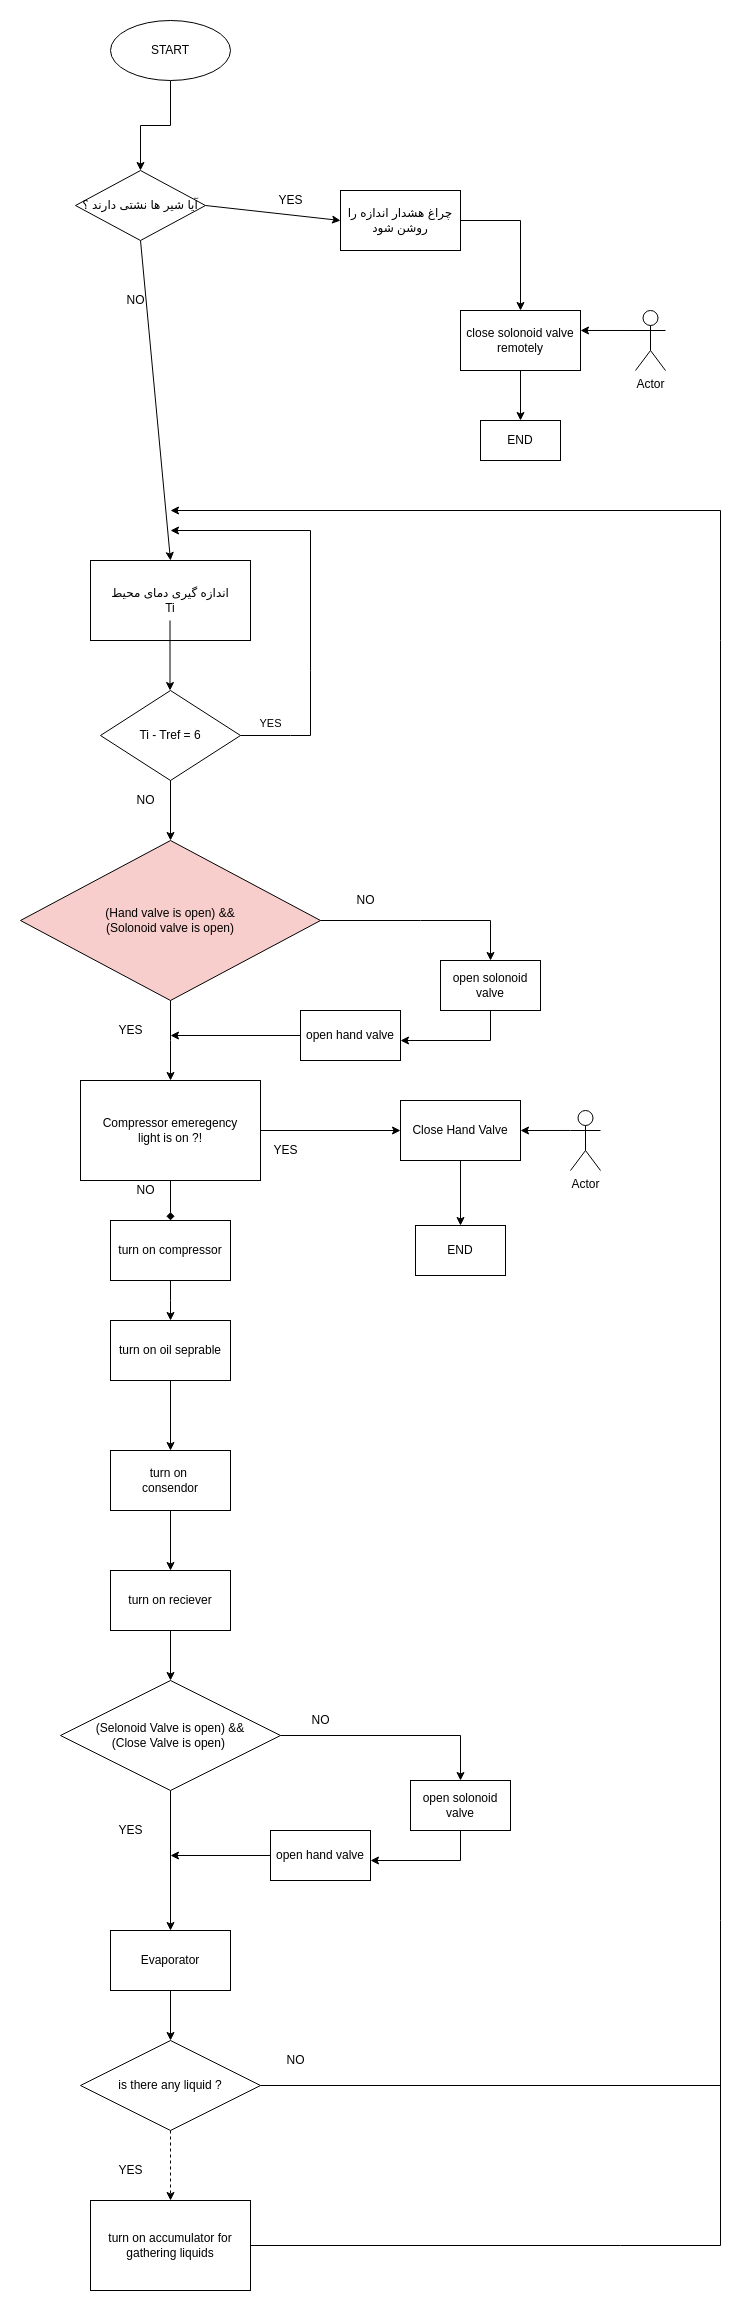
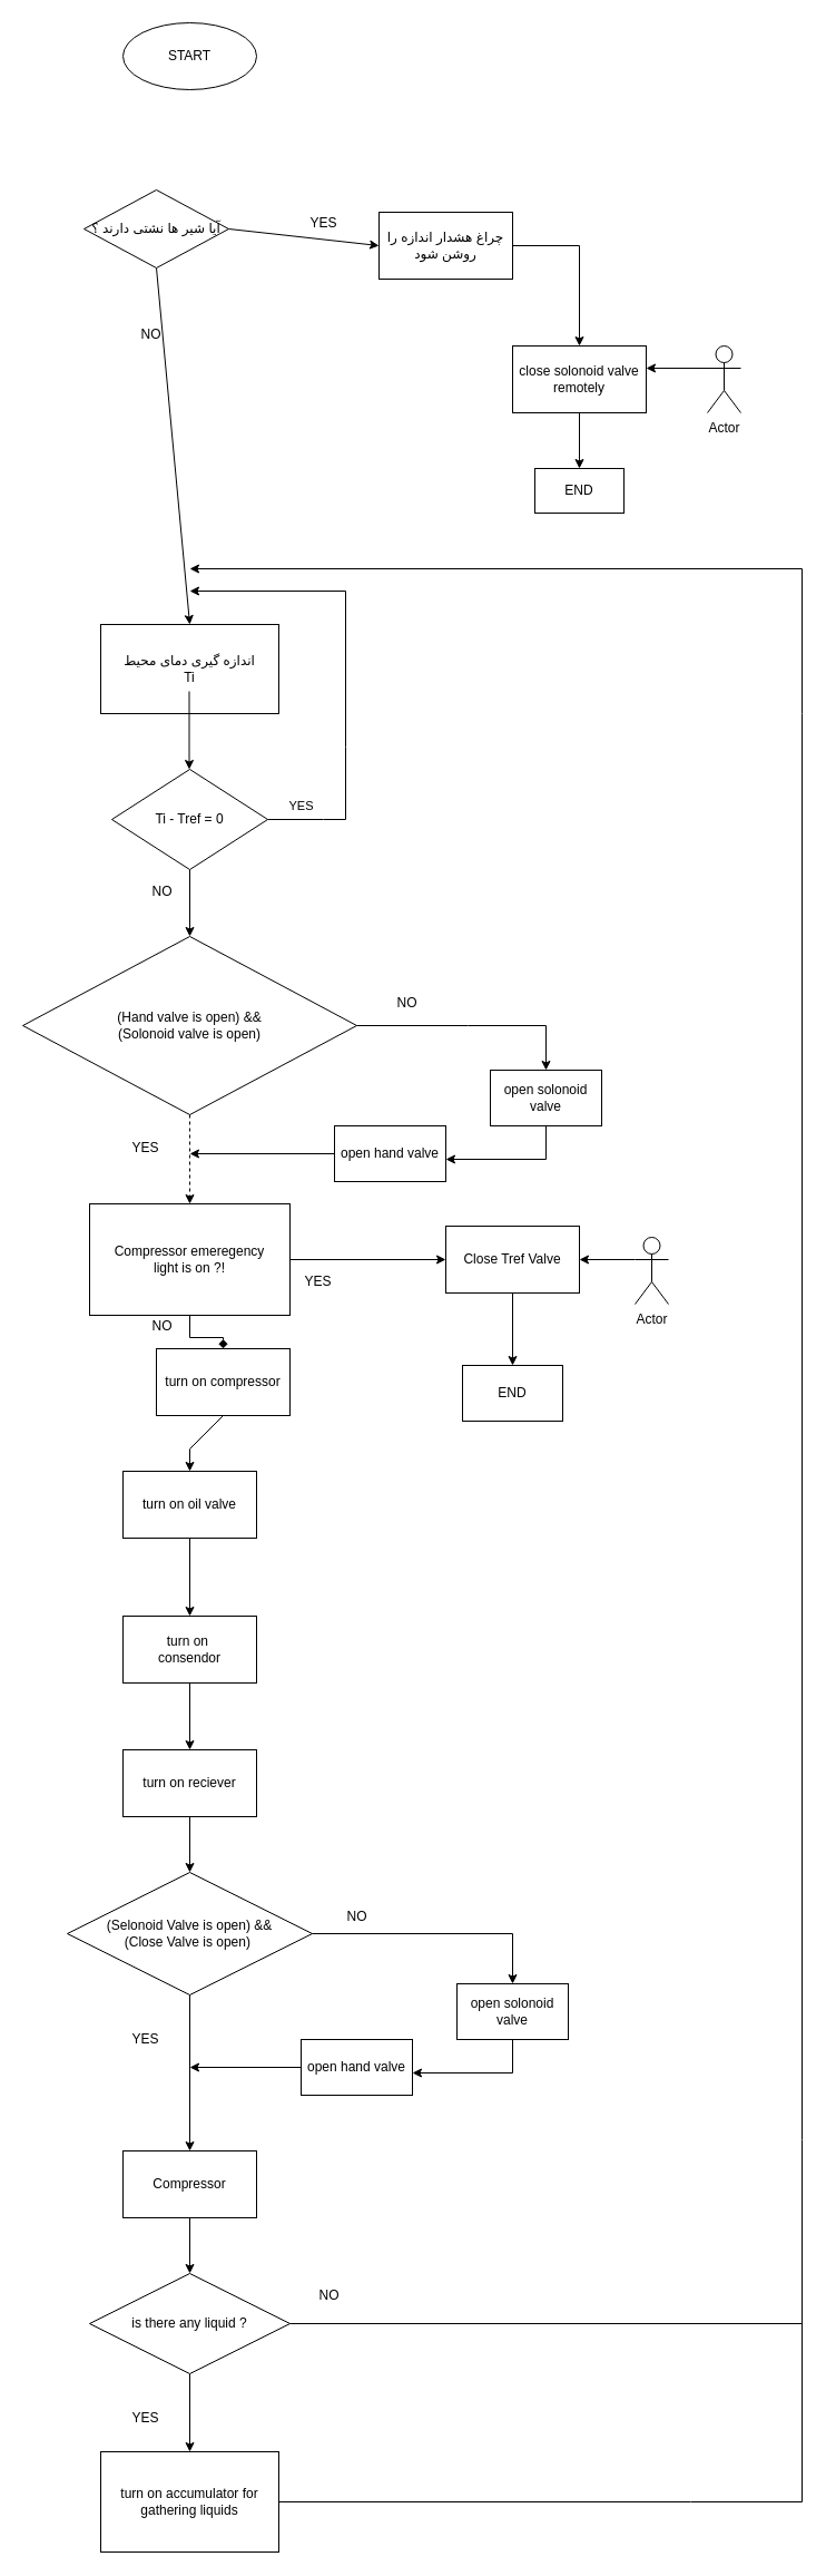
  <mxCell id="0" />
  <mxCell id="1" parent="0" />
- <mxCell id="2" value="" style="edgeStyle=orthogonalEdgeStyle;rounded=0;orthogonalLoop=1;jettySize=auto;html=1;" edge="1" parent="1" source="3" target="56"><mxGeometry relative="1" as="geometry" /></mxCell>
  <mxCell id="3" value="START" style="ellipse;whiteSpace=wrap;html=1;" parent="1" vertex="1"><mxGeometry x="110" y="20" width="120" height="60" as="geometry" /></mxCell>
  <mxCell id="4" value="" style="endArrow=classic;html=1;rounded=0;entryX=0.5;entryY=0;entryDx=0;entryDy=0;exitX=0.5;exitY=1;exitDx=0;exitDy=0;" parent="1" target="5" edge="1" source="56"><mxGeometry width="50" height="50" relative="1" as="geometry"><mxPoint x="169.5" y="480" as="sourcePoint" /><mxPoint x="170" y="540" as="targetPoint" /></mxGeometry></mxCell>
  <mxCell id="5" value="اندازه گیری دمای محیط&lt;br&gt;Ti" style="rounded=0;whiteSpace=wrap;html=1;" parent="1" vertex="1"><mxGeometry x="90" y="560" width="160" height="80" as="geometry" /></mxCell>
  <mxCell id="6" value="" style="endArrow=classic;html=1;rounded=0;" parent="1" edge="1"><mxGeometry width="50" height="50" relative="1" as="geometry"><mxPoint x="169.5" y="620" as="sourcePoint" /><mxPoint x="169.5" y="690" as="targetPoint" /></mxGeometry></mxCell>
- <mxCell id="7" value="Ti - Tref = 6" style="rhombus;whiteSpace=wrap;html=1;" parent="1" vertex="1"><mxGeometry x="100" y="690" width="140" height="90" as="geometry" /></mxCell>
+ <mxCell id="7" value="Ti - Tref = 0" style="rhombus;whiteSpace=wrap;html=1;" parent="1" vertex="1"><mxGeometry x="100" y="690" width="140" height="90" as="geometry" /></mxCell>
  <mxCell id="8" value="YES" style="endArrow=classic;html=1;rounded=0;exitX=1;exitY=0.5;exitDx=0;exitDy=0;labelPosition=center;verticalLabelPosition=bottom;align=center;verticalAlign=top;" parent="1" source="7" edge="1"><mxGeometry x="-0.855" y="25" width="50" height="50" relative="1" as="geometry"><mxPoint x="280" y="720" as="sourcePoint" /><mxPoint x="170" y="530" as="targetPoint" /><Array as="points"><mxPoint x="290" y="735" /><mxPoint x="310" y="735" /><mxPoint x="310" y="670" /><mxPoint x="310" y="530" /></Array><mxPoint as="offset" /></mxGeometry></mxCell>
  <mxCell id="9" value="" style="endArrow=classic;html=1;rounded=0;exitX=0.5;exitY=1;exitDx=0;exitDy=0;" parent="1" source="7" edge="1"><mxGeometry width="50" height="50" relative="1" as="geometry"><mxPoint x="190" y="820" as="sourcePoint" /><mxPoint x="170" y="840" as="targetPoint" /></mxGeometry></mxCell>
- <mxCell id="10" value="(Hand valve is open) &amp;amp;&amp;amp;&lt;br&gt;(Solonoid valve is open)" style="rhombus;whiteSpace=wrap;html=1;fillColor=#f8cecc;" parent="1" vertex="1"><mxGeometry x="20" y="840" width="300" height="160" as="geometry" /></mxCell>
- <mxCell id="11" value="" style="endArrow=classic;html=1;rounded=0;exitX=0.5;exitY=1;exitDx=0;exitDy=0;entryX=0.5;entryY=0;entryDx=0;entryDy=0;" parent="1" source="10" edge="1" target="47"><mxGeometry width="50" height="50" relative="1" as="geometry"><mxPoint x="210" y="950" as="sourcePoint" /><mxPoint x="170" y="1080" as="targetPoint" /><Array as="points"><mxPoint x="170" y="1040" /></Array></mxGeometry></mxCell>
+ <mxCell id="10" value="(Hand valve is open) &amp;amp;&amp;amp;&lt;br&gt;(Solonoid valve is open)" style="rhombus;whiteSpace=wrap;html=1;" parent="1" vertex="1"><mxGeometry x="20" y="840" width="300" height="160" as="geometry" /></mxCell>
+ <mxCell id="11" value="" style="endArrow=classic;html=1;rounded=0;exitX=0.5;exitY=1;exitDx=0;exitDy=0;entryX=0.5;entryY=0;entryDx=0;entryDy=0;dashed=1;" parent="1" source="10" edge="1" target="47"><mxGeometry width="50" height="50" relative="1" as="geometry"><mxPoint x="210" y="950" as="sourcePoint" /><mxPoint x="170" y="1080" as="targetPoint" /><Array as="points"><mxPoint x="170" y="1040" /></Array></mxGeometry></mxCell>
  <mxCell id="12" value="" style="endArrow=classic;html=1;rounded=0;exitX=1;exitY=0.5;exitDx=0;exitDy=0;" parent="1" source="10" edge="1"><mxGeometry width="50" height="50" relative="1" as="geometry"><mxPoint x="370" y="945" as="sourcePoint" /><mxPoint x="490" y="960" as="targetPoint" /><Array as="points"><mxPoint x="420" y="920" /><mxPoint x="490" y="920" /></Array></mxGeometry></mxCell>
- <mxCell id="13" value="turn on compressor" style="rounded=0;whiteSpace=wrap;html=1;" parent="1" vertex="1"><mxGeometry x="110" y="1220" width="120" height="60" as="geometry" /></mxCell>
+ <mxCell id="13" value="turn on compressor" style="rounded=0;whiteSpace=wrap;html=1;" parent="1" vertex="1"><mxGeometry x="140" y="1210" width="120" height="60" as="geometry" /></mxCell>
  <mxCell id="14" value="" style="endArrow=classic;html=1;rounded=0;exitX=0.5;exitY=1;exitDx=0;exitDy=0;" parent="1" source="13" edge="1"><mxGeometry width="50" height="50" relative="1" as="geometry"><mxPoint x="230" y="1320" as="sourcePoint" /><mxPoint x="170" y="1320" as="targetPoint" /><Array as="points"><mxPoint x="170" y="1300" /></Array></mxGeometry></mxCell>
- <mxCell id="15" value="turn on oil seprable" style="rounded=0;whiteSpace=wrap;html=1;" parent="1" vertex="1"><mxGeometry x="110" y="1320" width="120" height="60" as="geometry" /></mxCell>
+ <mxCell id="15" value="turn on oil valve" style="rounded=0;whiteSpace=wrap;html=1;" parent="1" vertex="1"><mxGeometry x="110" y="1320" width="120" height="60" as="geometry" /></mxCell>
  <mxCell id="16" value="" style="endArrow=classic;html=1;rounded=0;exitX=0.5;exitY=1;exitDx=0;exitDy=0;" parent="1" source="15" edge="1"><mxGeometry width="50" height="50" relative="1" as="geometry"><mxPoint x="270" y="1260" as="sourcePoint" /><mxPoint x="170" y="1450" as="targetPoint" /></mxGeometry></mxCell>
  <mxCell id="17" value="turn on&amp;nbsp;&lt;br&gt;consendor" style="rounded=0;whiteSpace=wrap;html=1;" parent="1" vertex="1"><mxGeometry x="110" y="1450" width="120" height="60" as="geometry" /></mxCell>
  <mxCell id="18" value="" style="endArrow=classic;html=1;rounded=0;exitX=0.5;exitY=1;exitDx=0;exitDy=0;" parent="1" source="17" edge="1"><mxGeometry width="50" height="50" relative="1" as="geometry"><mxPoint x="270" y="1300" as="sourcePoint" /><mxPoint x="170" y="1570" as="targetPoint" /></mxGeometry></mxCell>
  <mxCell id="19" value="turn on reciever" style="rounded=0;whiteSpace=wrap;html=1;" parent="1" vertex="1"><mxGeometry x="110" y="1570" width="120" height="60" as="geometry" /></mxCell>
  <mxCell id="20" value="" style="endArrow=classic;html=1;rounded=0;exitX=0.5;exitY=1;exitDx=0;exitDy=0;" parent="1" source="19" edge="1"><mxGeometry width="50" height="50" relative="1" as="geometry"><mxPoint x="150" y="1730" as="sourcePoint" /><mxPoint x="170" y="1680" as="targetPoint" /></mxGeometry></mxCell>
  <mxCell id="21" value="(Selonoid Valve is open) &amp;amp;&amp;amp;&lt;br&gt;(Close Valve is open)&amp;nbsp;" style="rhombus;whiteSpace=wrap;html=1;" parent="1" vertex="1"><mxGeometry x="60" y="1680" width="220" height="110" as="geometry" /></mxCell>
  <mxCell id="22" value="open solonoid valve" style="rounded=0;whiteSpace=wrap;html=1;" parent="1" vertex="1"><mxGeometry x="440" y="960" width="100" height="50" as="geometry" /></mxCell>
  <mxCell id="23" value="" style="endArrow=classic;html=1;rounded=0;exitX=0.5;exitY=1;exitDx=0;exitDy=0;" parent="1" source="22" edge="1"><mxGeometry width="50" height="50" relative="1" as="geometry"><mxPoint x="490" y="1020" as="sourcePoint" /><mxPoint x="400" y="1040" as="targetPoint" /><Array as="points"><mxPoint x="490" y="1040" /></Array></mxGeometry></mxCell>
  <mxCell id="24" value="open hand valve" style="rounded=0;whiteSpace=wrap;html=1;" parent="1" vertex="1"><mxGeometry x="300" y="1010" width="100" height="50" as="geometry" /></mxCell>
  <mxCell id="25" value="" style="endArrow=classic;html=1;rounded=0;exitX=0;exitY=0.5;exitDx=0;exitDy=0;" parent="1" source="24" edge="1"><mxGeometry width="50" height="50" relative="1" as="geometry"><mxPoint x="270" y="1040" as="sourcePoint" /><mxPoint x="170" y="1035" as="targetPoint" /></mxGeometry></mxCell>
  <mxCell id="26" value="" style="endArrow=classic;html=1;rounded=0;exitX=1;exitY=0.5;exitDx=0;exitDy=0;" parent="1" source="21" edge="1"><mxGeometry width="50" height="50" relative="1" as="geometry"><mxPoint x="290" y="1740" as="sourcePoint" /><mxPoint x="460" y="1780" as="targetPoint" /><Array as="points"><mxPoint x="460" y="1735" /></Array></mxGeometry></mxCell>
  <mxCell id="27" value="open solonoid valve" style="rounded=0;whiteSpace=wrap;html=1;" parent="1" vertex="1"><mxGeometry x="410" y="1780" width="100" height="50" as="geometry" /></mxCell>
  <mxCell id="28" value="" style="endArrow=classic;html=1;rounded=0;exitX=0.5;exitY=1;exitDx=0;exitDy=0;" parent="1" source="27" edge="1"><mxGeometry width="50" height="50" relative="1" as="geometry"><mxPoint x="460" y="1840" as="sourcePoint" /><mxPoint x="370" y="1860" as="targetPoint" /><Array as="points"><mxPoint x="460" y="1860" /></Array></mxGeometry></mxCell>
  <mxCell id="29" value="open hand valve" style="rounded=0;whiteSpace=wrap;html=1;" parent="1" vertex="1"><mxGeometry x="270" y="1830" width="100" height="50" as="geometry" /></mxCell>
  <mxCell id="30" value="NO" style="text;html=1;align=center;verticalAlign=middle;resizable=0;points=[];autosize=1;strokeColor=none;fillColor=none;" parent="1" vertex="1"><mxGeometry x="305" y="1710" width="30" height="20" as="geometry" /></mxCell>
  <mxCell id="31" value="YES" style="text;html=1;align=center;verticalAlign=middle;resizable=0;points=[];autosize=1;strokeColor=none;fillColor=none;" parent="1" vertex="1"><mxGeometry x="110" y="1820" width="40" height="20" as="geometry" /></mxCell>
  <mxCell id="32" value="" style="endArrow=classic;html=1;rounded=0;exitX=0.5;exitY=1;exitDx=0;exitDy=0;" parent="1" source="21" edge="1"><mxGeometry width="50" height="50" relative="1" as="geometry"><mxPoint x="170" y="1870" as="sourcePoint" /><mxPoint x="170" y="1930" as="targetPoint" /></mxGeometry></mxCell>
  <mxCell id="33" value="" style="endArrow=classic;html=1;rounded=0;exitX=0;exitY=0.5;exitDx=0;exitDy=0;" parent="1" source="29" edge="1"><mxGeometry width="50" height="50" relative="1" as="geometry"><mxPoint x="200" y="1900" as="sourcePoint" /><mxPoint x="170" y="1855" as="targetPoint" /></mxGeometry></mxCell>
- <mxCell id="34" value="Evaporator" style="rounded=0;whiteSpace=wrap;html=1;" parent="1" vertex="1"><mxGeometry x="110" y="1930" width="120" height="60" as="geometry" /></mxCell>
+ <mxCell id="34" value="Compressor" style="rounded=0;whiteSpace=wrap;html=1;" parent="1" vertex="1"><mxGeometry x="110" y="1930" width="120" height="60" as="geometry" /></mxCell>
  <mxCell id="35" value="" style="endArrow=classic;html=1;rounded=0;exitX=0.5;exitY=1;exitDx=0;exitDy=0;" parent="1" source="34" edge="1"><mxGeometry width="50" height="50" relative="1" as="geometry"><mxPoint x="140" y="2070" as="sourcePoint" /><mxPoint x="170" y="2040" as="targetPoint" /></mxGeometry></mxCell>
- <mxCell id="36" value="" style="edgeStyle=orthogonalEdgeStyle;rounded=0;orthogonalLoop=1;jettySize=auto;html=1;dashed=1;" parent="1" source="37" target="38" edge="1"><mxGeometry relative="1" as="geometry" /></mxCell>
+ <mxCell id="36" value="" style="edgeStyle=orthogonalEdgeStyle;rounded=0;orthogonalLoop=1;jettySize=auto;html=1;" parent="1" source="37" target="38" edge="1"><mxGeometry relative="1" as="geometry" /></mxCell>
  <mxCell id="37" value="is there any liquid ?" style="rhombus;whiteSpace=wrap;html=1;" parent="1" vertex="1"><mxGeometry x="80" y="2040" width="180" height="90" as="geometry" /></mxCell>
  <mxCell id="38" value="turn on accumulator for gathering liquids" style="rounded=0;whiteSpace=wrap;html=1;" parent="1" vertex="1"><mxGeometry x="90" y="2200" width="160" height="90" as="geometry" /></mxCell>
  <mxCell id="39" value="YES" style="text;html=1;align=center;verticalAlign=middle;resizable=0;points=[];autosize=1;strokeColor=none;fillColor=none;" parent="1" vertex="1"><mxGeometry x="110" y="2160" width="40" height="20" as="geometry" /></mxCell>
  <mxCell id="40" value="" style="endArrow=classic;html=1;rounded=0;exitX=1;exitY=0.5;exitDx=0;exitDy=0;" parent="1" source="37" edge="1"><mxGeometry width="50" height="50" relative="1" as="geometry"><mxPoint x="270" y="2190" as="sourcePoint" /><mxPoint x="170" y="510" as="targetPoint" /><Array as="points"><mxPoint x="720" y="2085" /><mxPoint x="720" y="1920" /><mxPoint x="720" y="640" /><mxPoint x="720" y="510" /></Array></mxGeometry></mxCell>
  <mxCell id="41" value="NO" style="text;html=1;align=center;verticalAlign=middle;resizable=0;points=[];autosize=1;strokeColor=none;fillColor=none;" parent="1" vertex="1"><mxGeometry x="280" y="2050" width="30" height="20" as="geometry" /></mxCell>
  <mxCell id="42" value="NO&lt;br&gt;" style="text;html=1;align=center;verticalAlign=middle;resizable=0;points=[];autosize=1;strokeColor=none;fillColor=none;" parent="1" vertex="1"><mxGeometry x="130" y="790" width="30" height="20" as="geometry" /></mxCell>
  <mxCell id="43" value="NO" style="text;html=1;align=center;verticalAlign=middle;resizable=0;points=[];autosize=1;strokeColor=none;fillColor=none;" parent="1" vertex="1"><mxGeometry x="350" y="890" width="30" height="20" as="geometry" /></mxCell>
  <mxCell id="44" value="YES" style="text;html=1;align=center;verticalAlign=middle;resizable=0;points=[];autosize=1;strokeColor=none;fillColor=none;" parent="1" vertex="1"><mxGeometry x="110" y="1020" width="40" height="20" as="geometry" /></mxCell>
  <mxCell id="45" value="" style="endArrow=none;html=1;rounded=0;exitX=1;exitY=0.5;exitDx=0;exitDy=0;" edge="1" parent="1" source="38"><mxGeometry width="50" height="50" relative="1" as="geometry"><mxPoint x="380" y="2170" as="sourcePoint" /><mxPoint x="720" y="2080" as="targetPoint" /><Array as="points"><mxPoint x="620" y="2245" /><mxPoint x="720" y="2245" /></Array></mxGeometry></mxCell>
  <mxCell id="46" value="" style="edgeStyle=orthogonalEdgeStyle;rounded=0;orthogonalLoop=1;jettySize=auto;html=1;endArrow=diamond;" edge="1" parent="1" source="47" target="13"><mxGeometry relative="1" as="geometry" /></mxCell>
  <mxCell id="47" value="Compressor emeregency&lt;br&gt;&amp;nbsp;light is on ?!&amp;nbsp;" style="whiteSpace=wrap;html=1;rounded=0;" vertex="1" parent="1"><mxGeometry x="80" y="1080" width="180" height="100" as="geometry" /></mxCell>
  <mxCell id="48" value="NO&lt;br&gt;" style="text;html=1;align=center;verticalAlign=middle;resizable=0;points=[];autosize=1;strokeColor=none;fillColor=none;" vertex="1" parent="1"><mxGeometry x="130" y="1180" width="30" height="20" as="geometry" /></mxCell>
  <mxCell id="49" value="" style="endArrow=classic;html=1;rounded=0;exitX=1;exitY=0.5;exitDx=0;exitDy=0;entryX=0;entryY=0.5;entryDx=0;entryDy=0;" edge="1" parent="1" source="47" target="51"><mxGeometry width="50" height="50" relative="1" as="geometry"><mxPoint x="270" y="1124.5" as="sourcePoint" /><mxPoint x="340" y="1130" as="targetPoint" /></mxGeometry></mxCell>
  <mxCell id="50" value="" style="edgeStyle=orthogonalEdgeStyle;rounded=0;orthogonalLoop=1;jettySize=auto;html=1;" edge="1" parent="1" source="51" target="55"><mxGeometry relative="1" as="geometry" /></mxCell>
- <mxCell id="51" value="Close Hand Valve" style="whiteSpace=wrap;html=1;" vertex="1" parent="1"><mxGeometry x="400" y="1100" width="120" height="60" as="geometry" /></mxCell>
+ <mxCell id="51" value="Close Tref Valve" style="whiteSpace=wrap;html=1;" vertex="1" parent="1"><mxGeometry x="400" y="1100" width="120" height="60" as="geometry" /></mxCell>
  <mxCell id="52" value="YES" style="text;html=1;align=center;verticalAlign=middle;resizable=0;points=[];autosize=1;strokeColor=none;fillColor=none;" vertex="1" parent="1"><mxGeometry x="265" y="1140" width="40" height="20" as="geometry" /></mxCell>
  <mxCell id="53" value="Actor" style="shape=umlActor;verticalLabelPosition=bottom;verticalAlign=top;html=1;outlineConnect=0;" vertex="1" parent="1"><mxGeometry x="570" y="1110" width="30" height="60" as="geometry" /></mxCell>
  <mxCell id="54" value="" style="endArrow=classic;html=1;rounded=0;exitX=0;exitY=0.333;exitDx=0;exitDy=0;exitPerimeter=0;entryX=1;entryY=0.5;entryDx=0;entryDy=0;" edge="1" parent="1" source="53" target="51"><mxGeometry width="50" height="50" relative="1" as="geometry"><mxPoint x="250" y="1220" as="sourcePoint" /><mxPoint x="300" y="1170" as="targetPoint" /></mxGeometry></mxCell>
  <mxCell id="55" value="END" style="rounded=0;whiteSpace=wrap;html=1;" vertex="1" parent="1"><mxGeometry x="415" y="1225" width="90" height="50" as="geometry" /></mxCell>
  <mxCell id="56" value="آیا شیر ها نشتی دارند ؟" style="rhombus;whiteSpace=wrap;html=1;" vertex="1" parent="1"><mxGeometry x="75" y="170" width="130" height="70" as="geometry" /></mxCell>
  <mxCell id="57" value="" style="endArrow=classic;html=1;rounded=0;exitX=1;exitY=0.5;exitDx=0;exitDy=0;" edge="1" parent="1" source="56"><mxGeometry width="50" height="50" relative="1" as="geometry"><mxPoint x="250" y="240" as="sourcePoint" /><mxPoint x="340" y="220" as="targetPoint" /></mxGeometry></mxCell>
  <mxCell id="58" value="YES&lt;br&gt;" style="text;html=1;align=center;verticalAlign=middle;resizable=0;points=[];autosize=1;strokeColor=none;fillColor=none;" vertex="1" parent="1"><mxGeometry x="270" y="190" width="40" height="20" as="geometry" /></mxCell>
  <mxCell id="59" value="NO&lt;br&gt;" style="text;html=1;align=center;verticalAlign=middle;resizable=0;points=[];autosize=1;strokeColor=none;fillColor=none;" vertex="1" parent="1"><mxGeometry x="120" y="290" width="30" height="20" as="geometry" /></mxCell>
  <mxCell id="60" value="چراغ هشدار اندازه را روشن شود" style="rounded=0;whiteSpace=wrap;html=1;" vertex="1" parent="1"><mxGeometry x="340" y="190" width="120" height="60" as="geometry" /></mxCell>
  <mxCell id="61" value="" style="endArrow=classic;html=1;rounded=0;exitX=1;exitY=0.5;exitDx=0;exitDy=0;" edge="1" parent="1" source="60"><mxGeometry width="50" height="50" relative="1" as="geometry"><mxPoint x="500" y="210" as="sourcePoint" /><mxPoint x="520" y="310" as="targetPoint" /><Array as="points"><mxPoint x="520" y="220" /></Array></mxGeometry></mxCell>
  <mxCell id="62" value="close solonoid valve remotely" style="rounded=0;whiteSpace=wrap;html=1;" vertex="1" parent="1"><mxGeometry x="460" y="310" width="120" height="60" as="geometry" /></mxCell>
  <mxCell id="63" value="Actor" style="shape=umlActor;verticalLabelPosition=bottom;verticalAlign=top;html=1;outlineConnect=0;" vertex="1" parent="1"><mxGeometry x="635" y="310" width="30" height="60" as="geometry" /></mxCell>
  <mxCell id="64" value="" style="endArrow=classic;html=1;rounded=0;exitX=0;exitY=0.333;exitDx=0;exitDy=0;exitPerimeter=0;entryX=1;entryY=0.333;entryDx=0;entryDy=0;entryPerimeter=0;" edge="1" parent="1" target="62"><mxGeometry width="50" height="50" relative="1" as="geometry"><mxPoint x="640" y="330" as="sourcePoint" /><mxPoint x="590" y="330" as="targetPoint" /></mxGeometry></mxCell>
  <mxCell id="65" value="END" style="rounded=0;whiteSpace=wrap;html=1;" vertex="1" parent="1"><mxGeometry x="480" y="420" width="80" height="40" as="geometry" /></mxCell>
  <mxCell id="66" value="" style="endArrow=classic;html=1;rounded=0;exitX=0.5;exitY=1;exitDx=0;exitDy=0;entryX=0.5;entryY=0;entryDx=0;entryDy=0;" edge="1" parent="1" source="62" target="65"><mxGeometry width="50" height="50" relative="1" as="geometry"><mxPoint x="250" y="550" as="sourcePoint" /><mxPoint x="300" y="500" as="targetPoint" /></mxGeometry></mxCell>
